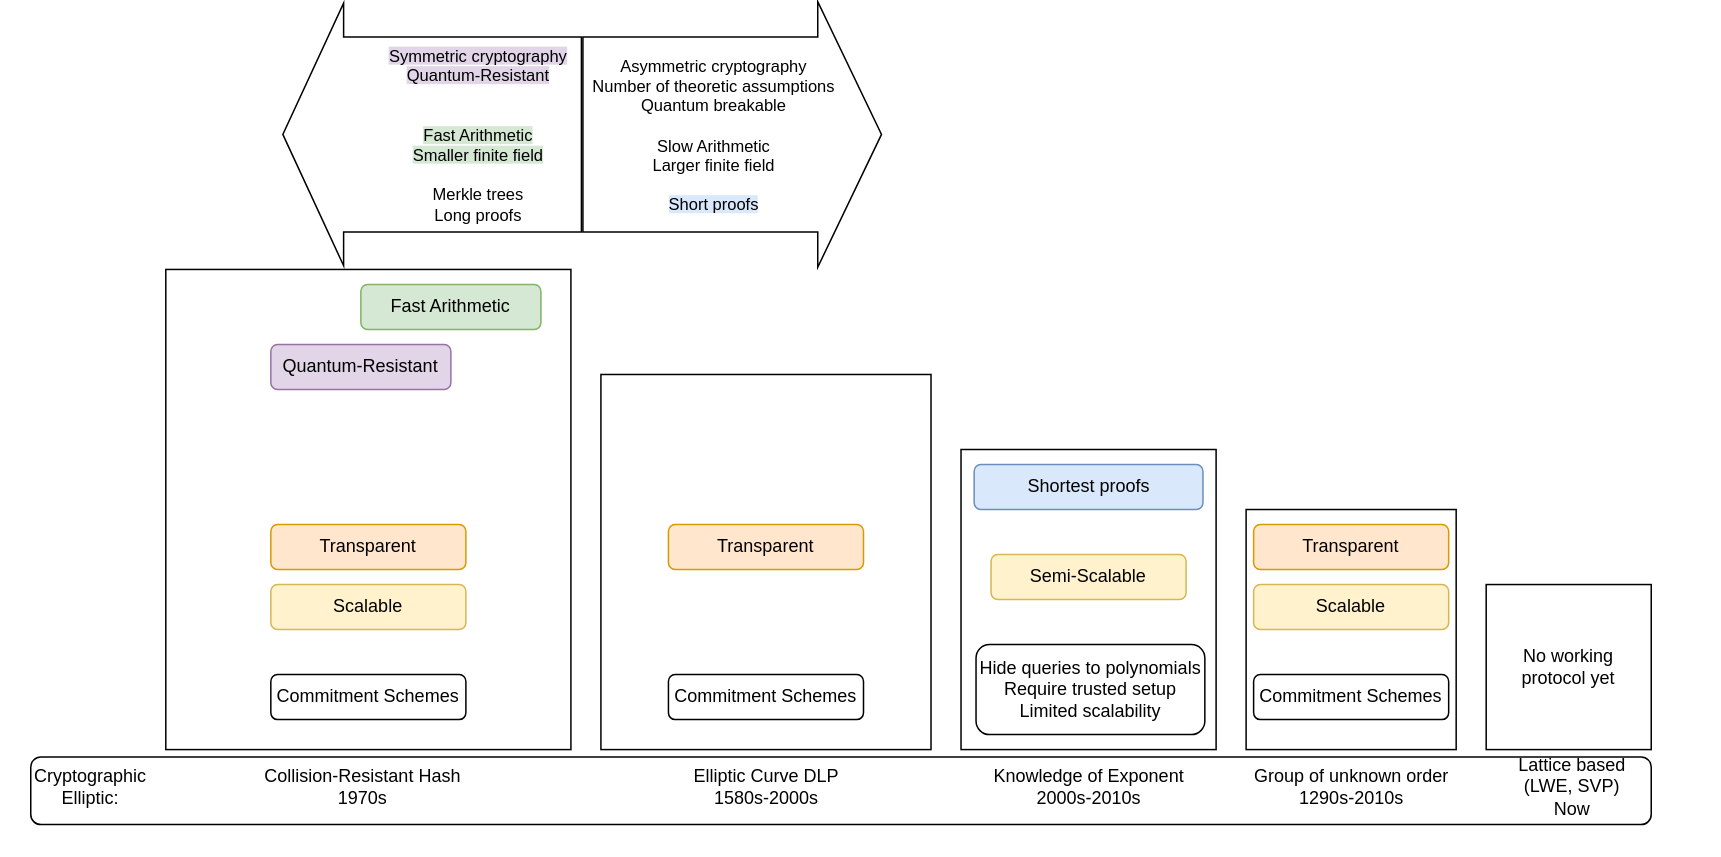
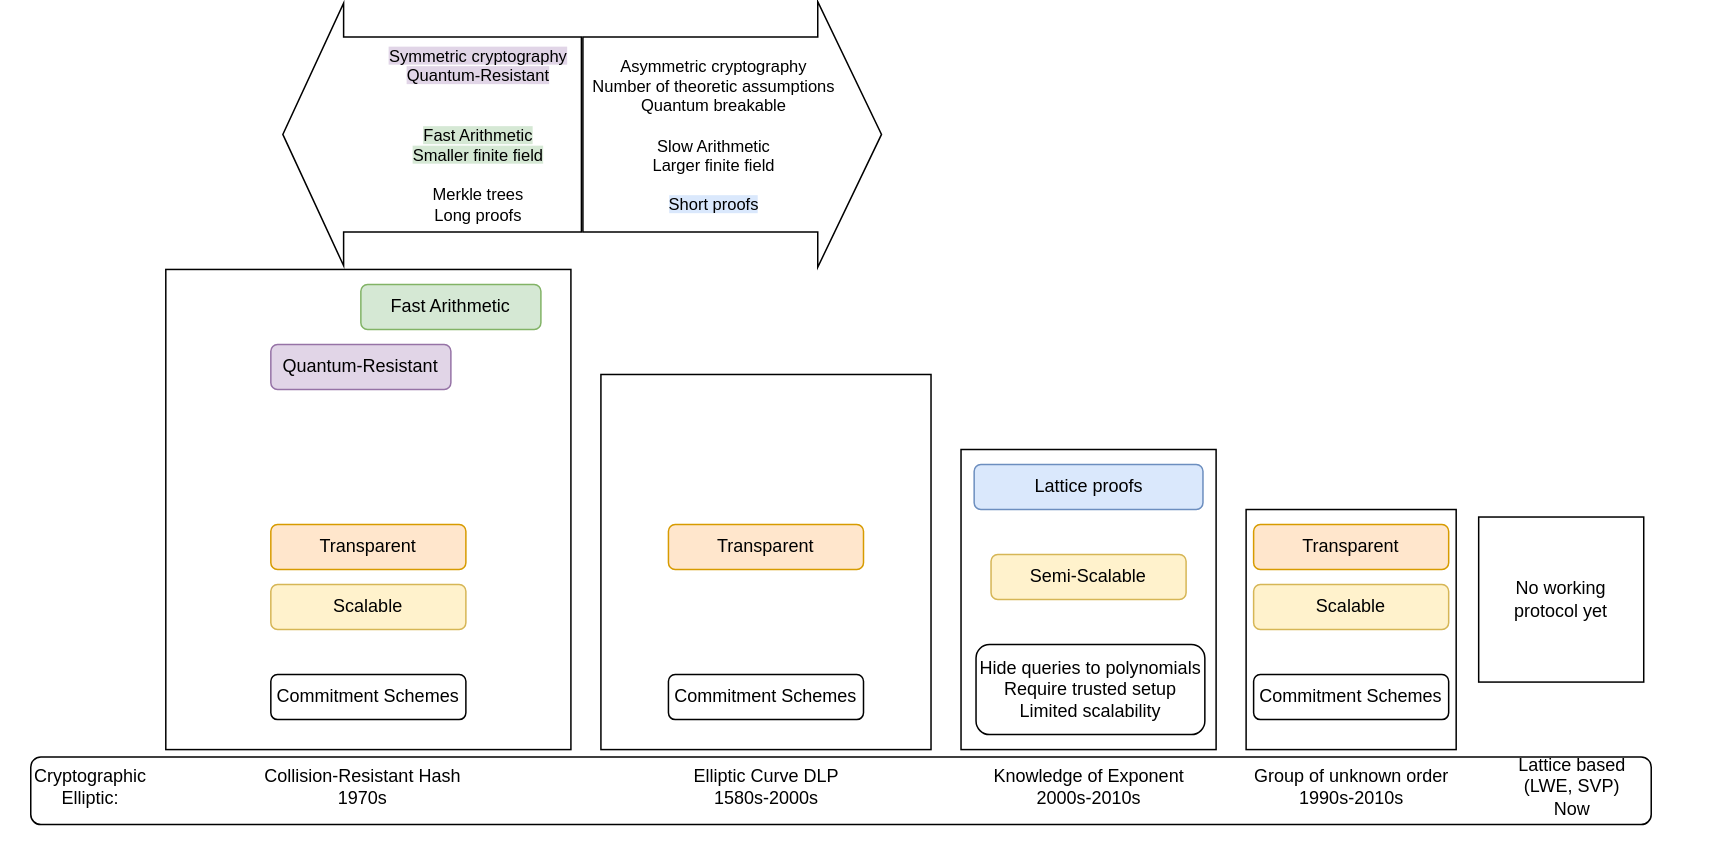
  <mxCell id="0" />
  <mxCell id="1" parent="0" />
  <mxCell id="2" value="" style="rounded=1;whiteSpace=wrap;html=1;" vertex="1" parent="1"><mxGeometry x="20" y="435" width="1080" height="45" as="geometry" /></mxCell>
  <mxCell id="3" value="" style="rounded=0;whiteSpace=wrap;html=1;" vertex="1" parent="1"><mxGeometry x="110" y="110" width="270" height="320" as="geometry" /></mxCell>
  <mxCell id="4" value="" style="rounded=0;whiteSpace=wrap;html=1;" vertex="1" parent="1"><mxGeometry x="400" y="180" width="220" height="250" as="geometry" /></mxCell>
  <mxCell id="5" value="" style="rounded=0;whiteSpace=wrap;html=1;" vertex="1" parent="1"><mxGeometry x="640" y="230" width="170" height="200" as="geometry" /></mxCell>
  <mxCell id="6" value="" style="rounded=0;whiteSpace=wrap;html=1;" vertex="1" parent="1"><mxGeometry x="830" y="270" width="140" height="160" as="geometry" /></mxCell>
- <mxCell id="7" value="No working&lt;br&gt;protocol yet" style="rounded=0;whiteSpace=wrap;html=1;" vertex="1" parent="1"><mxGeometry x="990" y="320" width="110" height="110" as="geometry" /></mxCell>
+ <mxCell id="7" value="No working&lt;br&gt;protocol yet" style="rounded=0;whiteSpace=wrap;html=1;" vertex="1" parent="1"><mxGeometry x="985" y="275" width="110" height="110" as="geometry" /></mxCell>
  <mxCell id="8" value="Collision-Resistant Hash&lt;br&gt;1970s" style="text;html=1;strokeColor=none;fillColor=none;align=center;verticalAlign=middle;whiteSpace=wrap;rounded=0;" vertex="1" parent="1"><mxGeometry x="163.5" y="440" width="155" height="30" as="geometry" /></mxCell>
  <mxCell id="9" value="Elliptic Curve DLP&lt;br&gt;1580s-2000s" style="text;html=1;strokeColor=none;fillColor=none;align=center;verticalAlign=middle;whiteSpace=wrap;rounded=0;" vertex="1" parent="1"><mxGeometry x="432.5" y="440" width="155" height="30" as="geometry" /></mxCell>
  <mxCell id="10" value="Lattice based&lt;br&gt;(LWE, SVP)&lt;br&gt;Now" style="text;html=1;strokeColor=none;fillColor=none;align=center;verticalAlign=middle;whiteSpace=wrap;rounded=0;" vertex="1" parent="1"><mxGeometry x="970" y="440" width="155" height="30" as="geometry" /></mxCell>
  <mxCell id="11" value="Knowledge of Exponent&lt;br&gt;2000s-2010s" style="text;html=1;strokeColor=none;fillColor=none;align=center;verticalAlign=middle;whiteSpace=wrap;rounded=0;" vertex="1" parent="1"><mxGeometry x="647.5" y="440" width="155" height="30" as="geometry" /></mxCell>
- <mxCell id="12" value="Group of unknown order 1290s-2010s" style="text;html=1;strokeColor=none;fillColor=none;align=center;verticalAlign=middle;whiteSpace=wrap;rounded=0;" vertex="1" parent="1"><mxGeometry x="822.5" y="440" width="155" height="30" as="geometry" /></mxCell>
+ <mxCell id="12" value="Group of unknown order 1990s-2010s" style="text;html=1;strokeColor=none;fillColor=none;align=center;verticalAlign=middle;whiteSpace=wrap;rounded=0;" vertex="1" parent="1"><mxGeometry x="822.5" y="440" width="155" height="30" as="geometry" /></mxCell>
  <mxCell id="13" value="Cryptographic&lt;br&gt;Elliptic:" style="text;html=1;strokeColor=none;fillColor=none;align=center;verticalAlign=middle;whiteSpace=wrap;rounded=0;" vertex="1" parent="1"><mxGeometry y="440" width="60" height="30" as="geometry" x="30" /></mxCell>
  <mxCell id="14" value="Quantum-Resistant" style="rounded=1;whiteSpace=wrap;html=1;fillColor=#e1d5e7;strokeColor=#9673a6;" vertex="1" parent="1"><mxGeometry x="180" y="160" width="120" height="30" as="geometry" /></mxCell>
  <mxCell id="15" value="" style="shape=flexArrow;endArrow=classic;html=1;rounded=0;endWidth=44;endSize=13.17;width=130;" edge="1" parent="1"><mxGeometry width="50" height="50" relative="1" as="geometry"><mxPoint x="387.5" y="20" as="sourcePoint" /><mxPoint x="187.5" y="20" as="targetPoint" /></mxGeometry></mxCell>
  <mxCell id="16" value="&lt;span style=&quot;background-color: rgb(225, 213, 231);&quot;&gt;Symmetric cryptography&lt;br&gt;Quantum-Resistant&lt;/span&gt;&lt;br&gt;&lt;br&gt;&lt;br&gt;&lt;span style=&quot;background-color: rgb(213, 232, 212);&quot;&gt;Fast Arithmetic&lt;br style=&quot;border-color: var(--border-color);&quot;&gt;Smaller finite field&lt;/span&gt;&lt;br&gt;&lt;br&gt;Merkle trees&lt;br&gt;Long proofs" style="edgeLabel;html=1;align=center;verticalAlign=middle;resizable=0;points=[];" vertex="1" connectable="0" parent="15"><mxGeometry x="-0.255" y="-3" relative="1" as="geometry"><mxPoint x="5" y="3" as="offset" /></mxGeometry></mxCell>
  <mxCell id="17" value="" style="shape=flexArrow;endArrow=classic;html=1;rounded=0;endWidth=46;endSize=13.83;width=130;" edge="1" parent="1"><mxGeometry width="50" height="50" relative="1" as="geometry"><mxPoint x="387.5" y="20" as="sourcePoint" /><mxPoint x="587.5" y="20" as="targetPoint" /></mxGeometry></mxCell>
  <mxCell id="18" value="Asymmetric cryptography&lt;br&gt;Number of theoretic assumptions&lt;br&gt;Quantum breakable&lt;br&gt;&lt;br&gt;Slow Arithmetic&lt;br style=&quot;border-color: var(--border-color);&quot;&gt;Larger finite field&lt;span style=&quot;background-color: rgb(218, 232, 252);&quot;&gt;&lt;br&gt;&lt;br&gt;Short proofs&lt;/span&gt;" style="edgeLabel;html=1;align=center;verticalAlign=middle;resizable=0;points=[];" vertex="1" connectable="0" parent="17"><mxGeometry x="-0.255" y="-3" relative="1" as="geometry"><mxPoint x="12" y="-3" as="offset" /></mxGeometry></mxCell>
  <mxCell id="19" value="Commitment Schemes" style="rounded=1;whiteSpace=wrap;html=1;" vertex="1" parent="1"><mxGeometry x="835" y="380" width="130" height="30" as="geometry" /></mxCell>
  <mxCell id="20" value="Hide queries to polynomials&lt;br&gt;Require trusted setup&lt;br&gt;Limited scalability" style="rounded=1;whiteSpace=wrap;html=1;" vertex="1" parent="1"><mxGeometry x="650" y="360" width="152.5" height="60" as="geometry" /></mxCell>
- <mxCell id="21" value="Shortest proofs" style="rounded=1;whiteSpace=wrap;html=1;fillColor=#dae8fc;strokeColor=#6c8ebf;" vertex="1" parent="1"><mxGeometry x="648.75" y="240" width="152.5" height="30" as="geometry" /></mxCell>
+ <mxCell id="21" value="Lattice proofs" style="rounded=1;whiteSpace=wrap;html=1;fillColor=#dae8fc;strokeColor=#6c8ebf;" vertex="1" parent="1"><mxGeometry x="648.75" y="240" width="152.5" height="30" as="geometry" /></mxCell>
  <mxCell id="22" value="Fast Arithmetic" style="rounded=1;whiteSpace=wrap;html=1;fillColor=#d5e8d4;strokeColor=#82b366;" vertex="1" parent="1"><mxGeometry x="240" y="120" width="120" height="30" as="geometry" /></mxCell>
  <mxCell id="23" value="Transparent" style="rounded=1;whiteSpace=wrap;html=1;fillColor=#ffe6cc;strokeColor=#d79b00;" vertex="1" parent="1"><mxGeometry x="180" y="280" width="130" height="30" as="geometry" /></mxCell>
  <mxCell id="24" value="Commitment Schemes" style="rounded=1;whiteSpace=wrap;html=1;" vertex="1" parent="1"><mxGeometry x="180" y="380" width="130" height="30" as="geometry" /></mxCell>
  <mxCell id="25" value="Scalable" style="rounded=1;whiteSpace=wrap;html=1;fillColor=#fff2cc;strokeColor=#d6b656;" vertex="1" parent="1"><mxGeometry x="180" y="320" width="130" height="30" as="geometry" /></mxCell>
  <mxCell id="26" value="Transparent" style="rounded=1;whiteSpace=wrap;html=1;fillColor=#ffe6cc;strokeColor=#d79b00;" vertex="1" parent="1"><mxGeometry x="835" y="280" width="130" height="30" as="geometry" /></mxCell>
  <mxCell id="27" value="Scalable" style="rounded=1;whiteSpace=wrap;html=1;fillColor=#fff2cc;strokeColor=#d6b656;" vertex="1" parent="1"><mxGeometry x="835" y="320" width="130" height="30" as="geometry" /></mxCell>
  <mxCell id="28" value="Transparent" style="rounded=1;whiteSpace=wrap;html=1;fillColor=#ffe6cc;strokeColor=#d79b00;" vertex="1" parent="1"><mxGeometry x="445" y="280" width="130" height="30" as="geometry" /></mxCell>
  <mxCell id="29" value="Semi-Scalable" style="rounded=1;whiteSpace=wrap;html=1;fillColor=#fff2cc;strokeColor=#d6b656;" vertex="1" parent="1"><mxGeometry x="660" y="300" width="130" height="30" as="geometry" /></mxCell>
  <mxCell id="30" value="Commitment Schemes" style="rounded=1;whiteSpace=wrap;html=1;" vertex="1" parent="1"><mxGeometry x="445" y="380" width="130" height="30" as="geometry" /></mxCell>
